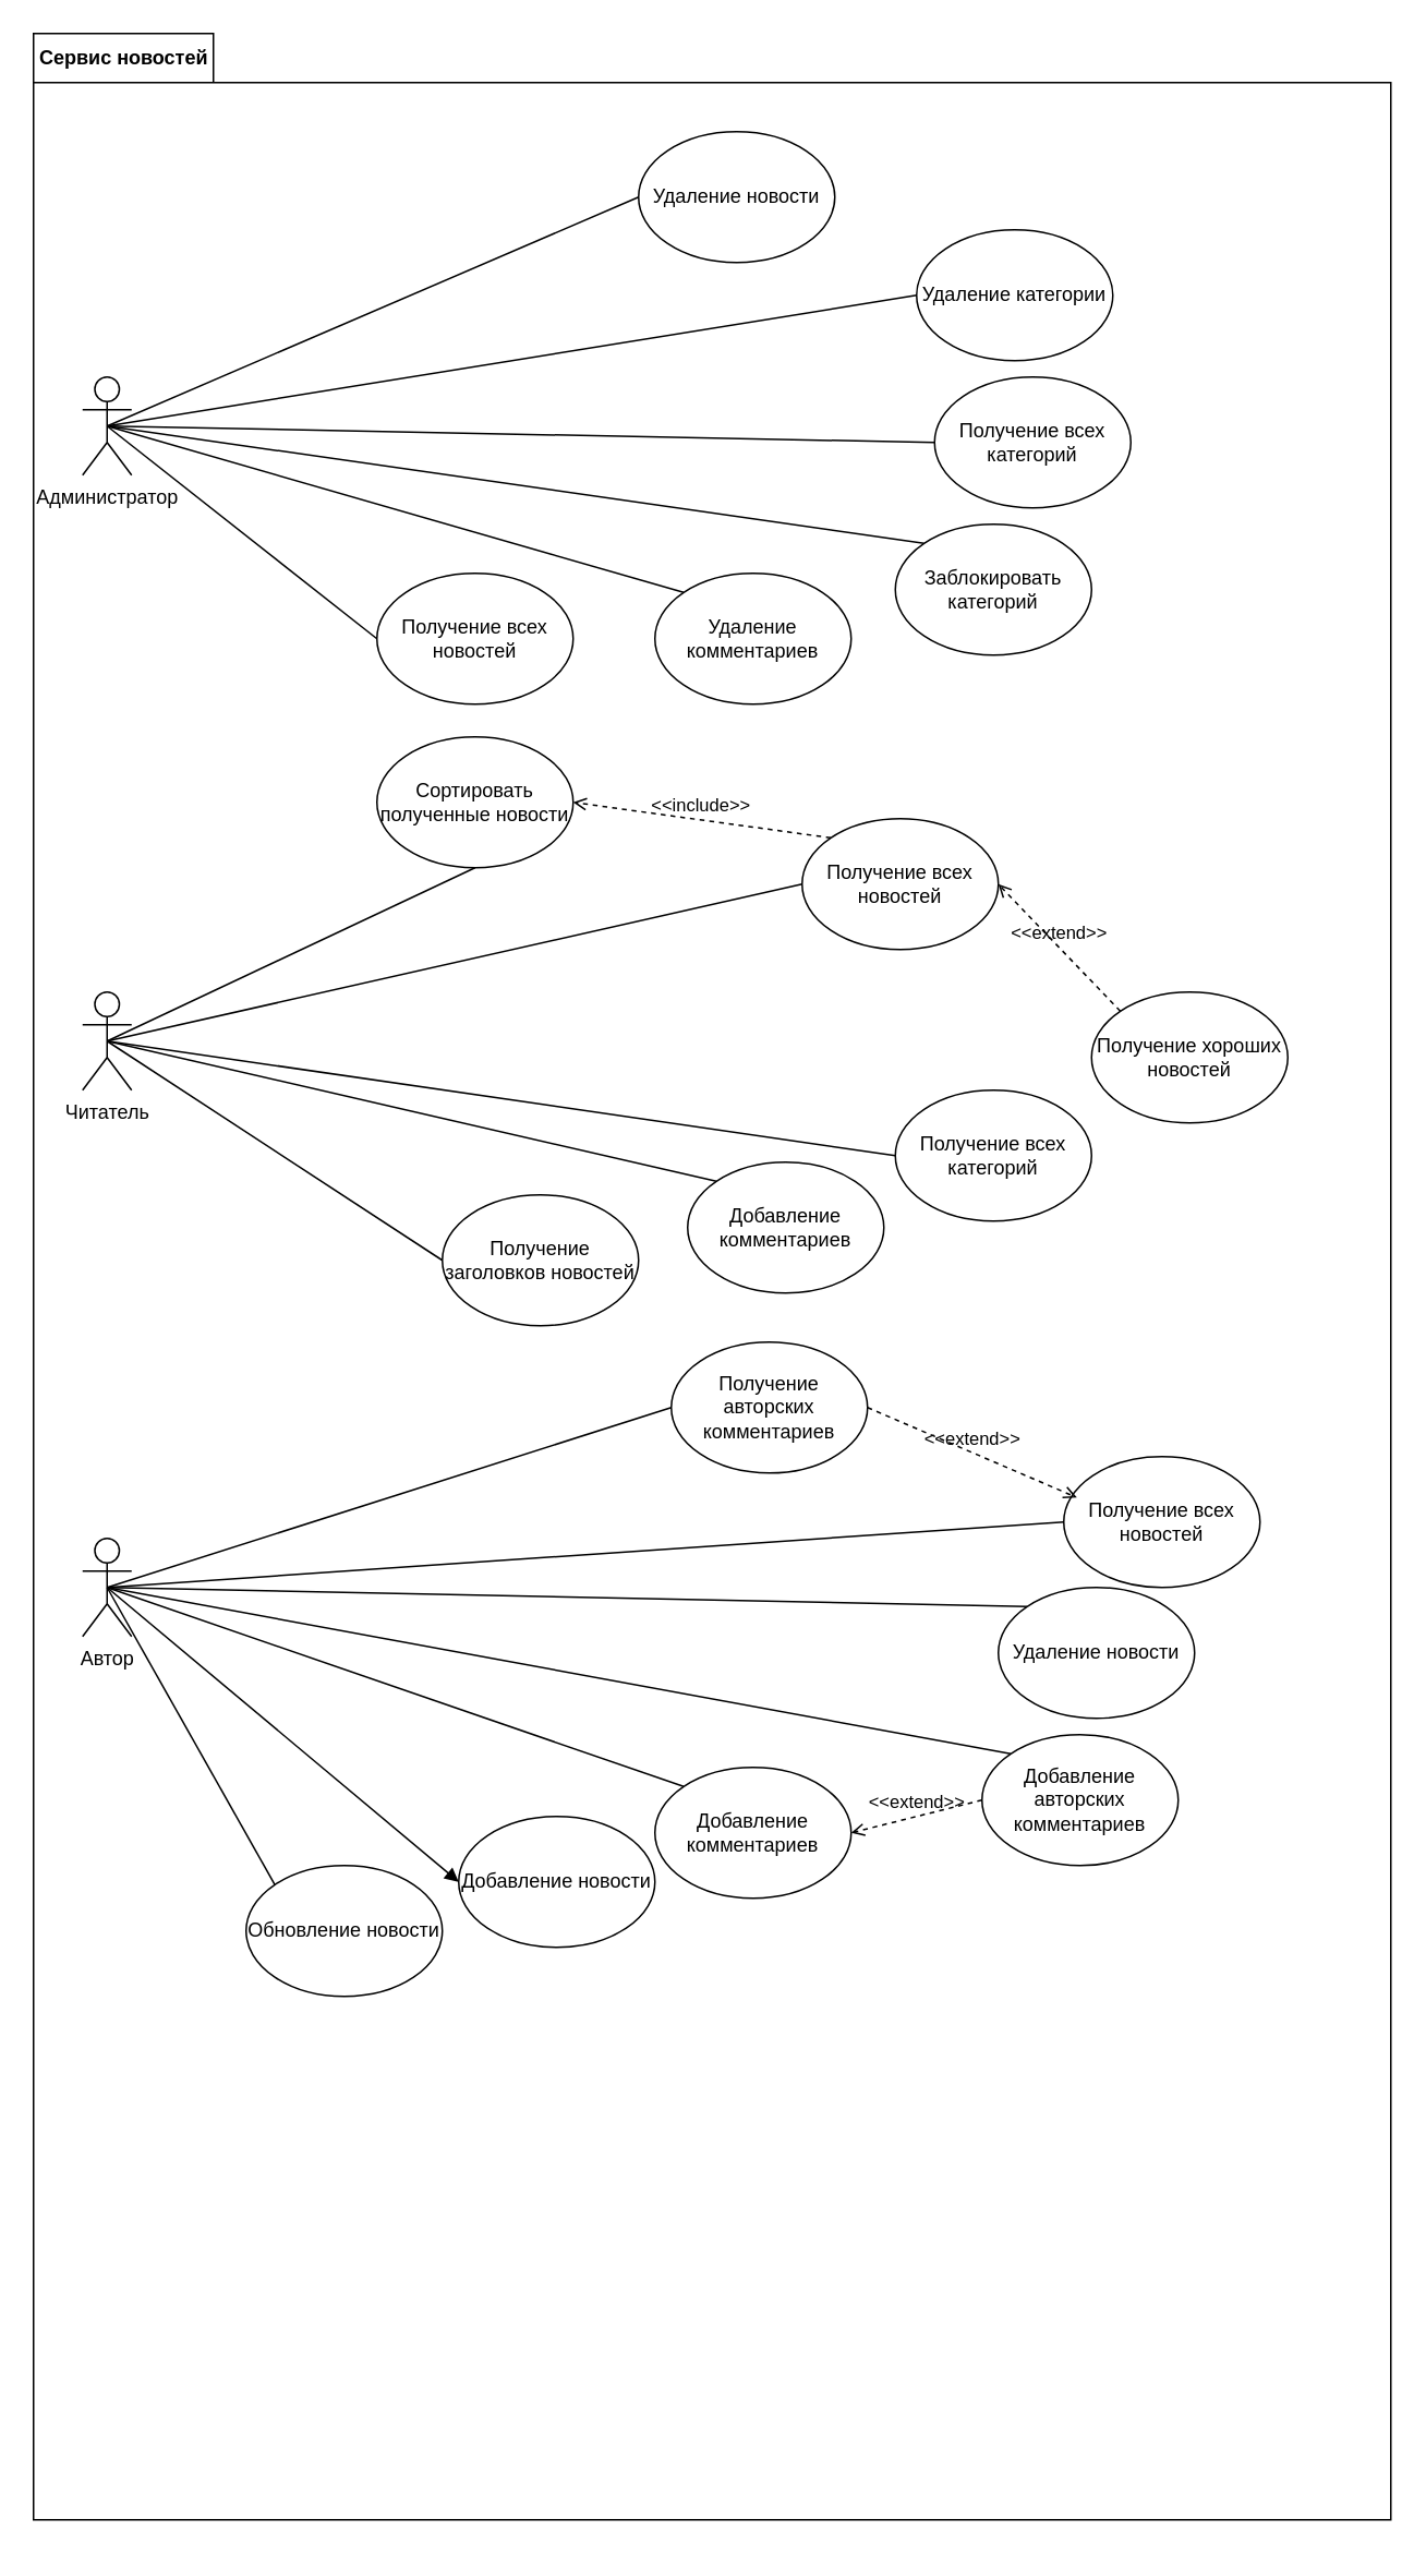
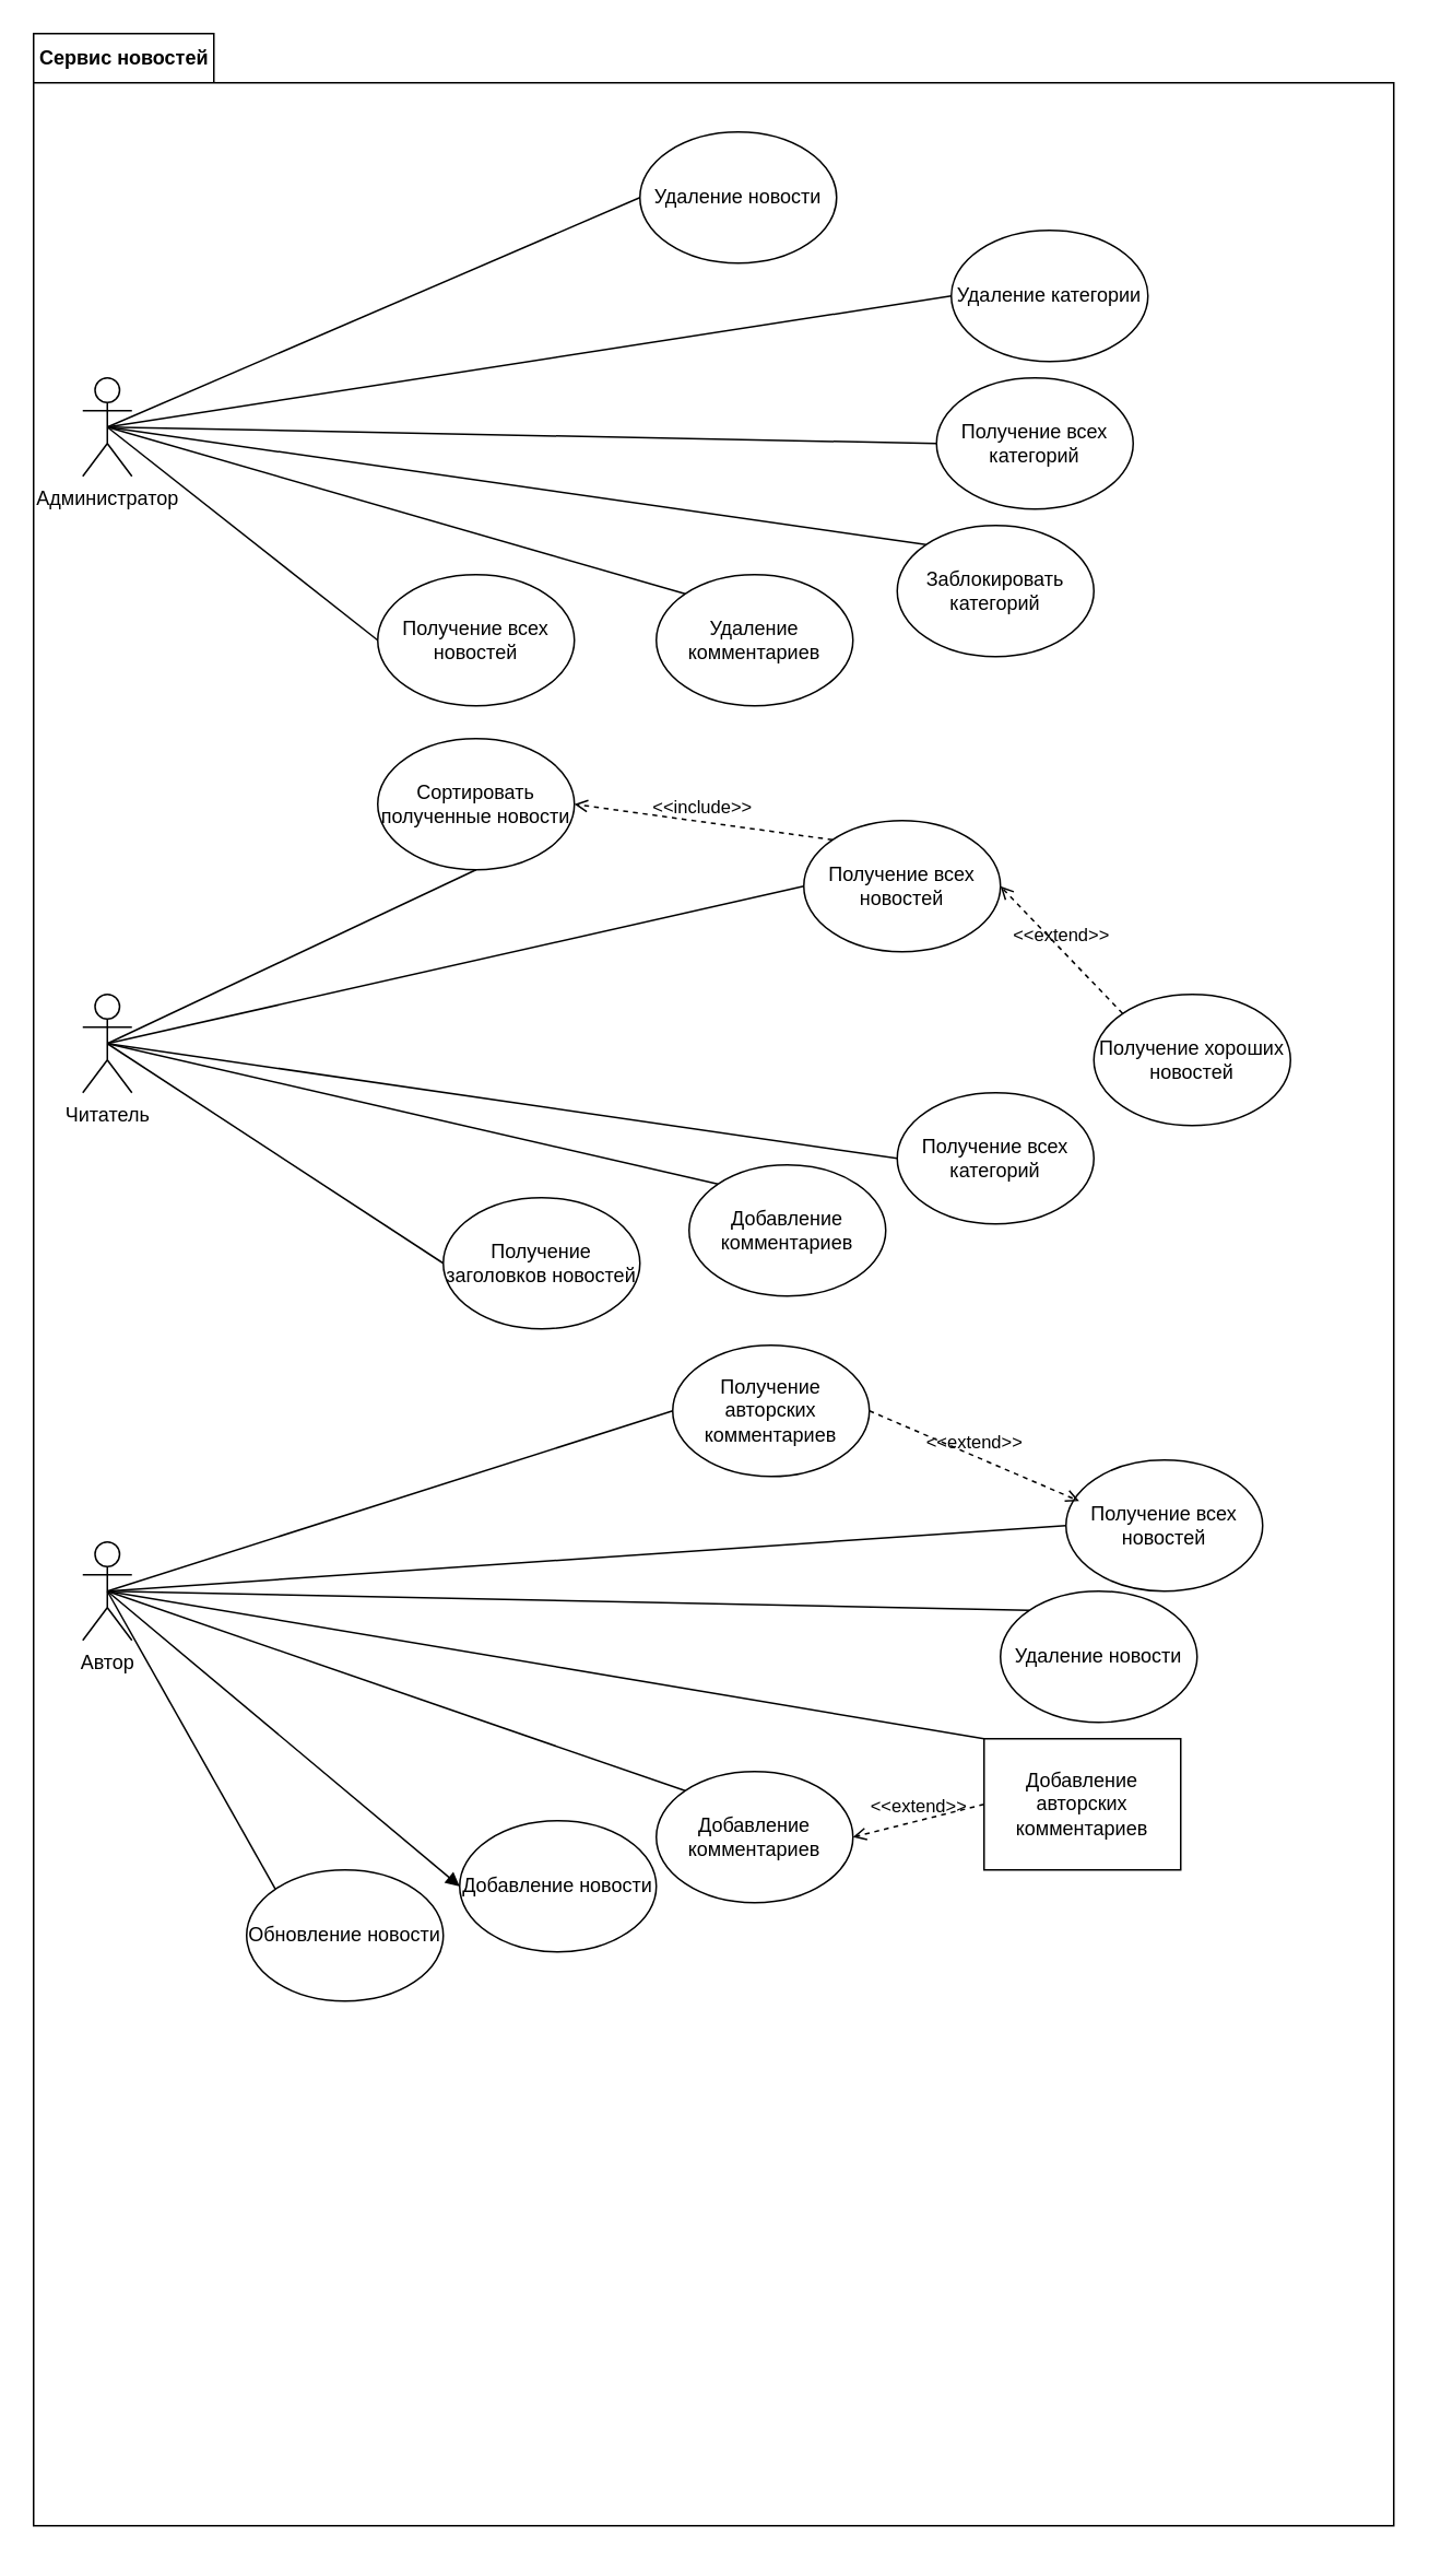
  <mxCell id="0" />
  <mxCell id="1" parent="0" />
  <mxCell id="2" value="Сервис новостей" style="shape=folder;fontStyle=1;tabWidth=110;tabHeight=30;tabPosition=left;html=1;boundedLbl=1;labelInHeader=1;container=1;collapsible=0;recursiveResize=0;" parent="1" vertex="1"><mxGeometry x="20" y="20" width="830" height="1520" as="geometry" /></mxCell>
  <mxCell id="3" value="Администратор" style="shape=umlActor;verticalLabelPosition=bottom;verticalAlign=top;html=1;outlineConnect=0;" parent="2" vertex="1"><mxGeometry x="30" y="210" width="30" height="60" as="geometry" /></mxCell>
  <mxCell id="4" value="Получение всех категорий" style="ellipse;whiteSpace=wrap;html=1;" parent="2" vertex="1"><mxGeometry x="551" y="210" width="120" height="80" as="geometry" /></mxCell>
  <mxCell id="5" value="" style="endArrow=none;html=1;exitX=0.5;exitY=0.5;exitDx=0;exitDy=0;exitPerimeter=0;entryX=0;entryY=0.5;entryDx=0;entryDy=0;" parent="2" source="3" target="4" edge="1"><mxGeometry width="50" height="50" relative="1" as="geometry"><mxPoint x="140" y="300" as="sourcePoint" /><mxPoint x="190" y="250" as="targetPoint" /></mxGeometry></mxCell>
- <mxCell id="6" value="Удаление категории" style="ellipse;whiteSpace=wrap;html=1;" parent="2" vertex="1"><mxGeometry x="540" y="120" width="120" height="80" as="geometry" /></mxCell>
+ <mxCell id="6" value="Удаление категории" style="ellipse;whiteSpace=wrap;html=1;" parent="2" vertex="1"><mxGeometry x="560" y="120" width="120" height="80" as="geometry" /></mxCell>
  <mxCell id="7" value="Читатель" style="shape=umlActor;verticalLabelPosition=bottom;verticalAlign=top;html=1;outlineConnect=0;" parent="2" vertex="1"><mxGeometry x="30" y="586" width="30" height="60" as="geometry" /></mxCell>
  <mxCell id="8" value="Получение всех новостей" style="ellipse;whiteSpace=wrap;html=1;" parent="2" vertex="1"><mxGeometry x="210" y="330" width="120" height="80" as="geometry" /></mxCell>
  <mxCell id="9" value="Удаление новости" style="ellipse;whiteSpace=wrap;html=1;" parent="2" vertex="1"><mxGeometry x="370" y="60" width="120" height="80" as="geometry" /></mxCell>
  <mxCell id="10" value="" style="endArrow=none;html=1;exitX=0.5;exitY=0.5;exitDx=0;exitDy=0;exitPerimeter=0;entryX=0;entryY=0.5;entryDx=0;entryDy=0;" parent="2" source="3" target="6" edge="1"><mxGeometry width="50" height="50" relative="1" as="geometry"><mxPoint x="290" y="430" as="sourcePoint" /><mxPoint x="340" y="380" as="targetPoint" /></mxGeometry></mxCell>
  <mxCell id="11" value="" style="endArrow=none;html=1;exitX=0.5;exitY=0.5;exitDx=0;exitDy=0;exitPerimeter=0;entryX=0;entryY=0.5;entryDx=0;entryDy=0;" parent="2" source="3" target="8" edge="1"><mxGeometry width="50" height="50" relative="1" as="geometry"><mxPoint x="290" y="430" as="sourcePoint" /><mxPoint y="190" as="targetPoint" /></mxGeometry></mxCell>
  <mxCell id="12" value="" style="endArrow=none;html=1;exitX=0.5;exitY=0.5;exitDx=0;exitDy=0;exitPerimeter=0;entryX=0;entryY=0.5;entryDx=0;entryDy=0;" parent="2" source="3" target="9" edge="1"><mxGeometry width="50" height="50" relative="1" as="geometry"><mxPoint x="290" y="430" as="sourcePoint" /><mxPoint x="262" y="122" as="targetPoint" /></mxGeometry></mxCell>
  <mxCell id="13" value="Получение хороших новостей" style="ellipse;whiteSpace=wrap;html=1;" parent="2" vertex="1"><mxGeometry x="647" y="586" width="120" height="80" as="geometry" /></mxCell>
  <mxCell id="14" value="&amp;lt;&amp;lt;extend&amp;gt;&amp;gt;" style="html=1;verticalAlign=bottom;labelBackgroundColor=none;endArrow=open;endFill=0;dashed=1;exitX=0;exitY=0;exitDx=0;exitDy=0;entryX=1;entryY=0.5;entryDx=0;entryDy=0;" parent="2" source="13" target="29" edge="1"><mxGeometry width="160" relative="1" as="geometry"><mxPoint x="161" y="640" as="sourcePoint" /><mxPoint x="321" y="640" as="targetPoint" /></mxGeometry></mxCell>
  <mxCell id="15" value="Получение заголовков новостей" style="ellipse;whiteSpace=wrap;html=1;" parent="2" vertex="1"><mxGeometry x="250" y="710" width="120" height="80" as="geometry" /></mxCell>
  <mxCell id="16" value="" style="endArrow=none;html=1;exitX=0.5;exitY=0.5;exitDx=0;exitDy=0;exitPerimeter=0;entryX=0;entryY=0.5;entryDx=0;entryDy=0;" parent="2" source="7" target="15" edge="1"><mxGeometry width="50" height="50" relative="1" as="geometry"><mxPoint x="360" y="490" as="sourcePoint" /><mxPoint x="410" y="440" as="targetPoint" /></mxGeometry></mxCell>
  <mxCell id="17" value="Автор" style="shape=umlActor;verticalLabelPosition=bottom;verticalAlign=top;html=1;outlineConnect=0;" parent="2" vertex="1"><mxGeometry x="30" y="920" width="30" height="60" as="geometry" /></mxCell>
  <mxCell id="18" value="Получение авторских комментариев" style="ellipse;whiteSpace=wrap;html=1;" parent="2" vertex="1"><mxGeometry x="390" y="800" width="120" height="80" as="geometry" /></mxCell>
  <mxCell id="19" value="Получение всех новостей" style="ellipse;whiteSpace=wrap;html=1;" parent="2" vertex="1"><mxGeometry x="630" y="870" width="120" height="80" as="geometry" /></mxCell>
  <mxCell id="20" value="Удаление новости" style="ellipse;whiteSpace=wrap;html=1;" parent="2" vertex="1"><mxGeometry x="590" y="950" width="120" height="80" as="geometry" /></mxCell>
  <mxCell id="21" value="Добавление новости" style="ellipse;whiteSpace=wrap;html=1;" parent="2" vertex="1"><mxGeometry x="260" y="1090" width="120" height="80" as="geometry" /></mxCell>
  <mxCell id="22" value="Обновление новости" style="ellipse;whiteSpace=wrap;html=1;" parent="2" vertex="1"><mxGeometry x="130" y="1120" width="120" height="80" as="geometry" /></mxCell>
  <mxCell id="23" value="" style="endArrow=none;html=1;exitX=0.5;exitY=0.5;exitDx=0;exitDy=0;exitPerimeter=0;entryX=0;entryY=0;entryDx=0;entryDy=0;" parent="2" source="17" target="22" edge="1"><mxGeometry width="50" height="50" relative="1" as="geometry"><mxPoint x="189" y="3895" as="sourcePoint" /><mxPoint x="239" y="3845" as="targetPoint" /></mxGeometry></mxCell>
  <mxCell id="24" value="" style="endArrow=block;html=1;exitX=0.5;exitY=0.5;exitDx=0;exitDy=0;exitPerimeter=0;entryX=0;entryY=0.5;entryDx=0;entryDy=0;" parent="2" source="17" target="21" edge="1"><mxGeometry width="50" height="50" relative="1" as="geometry"><mxPoint x="189" y="3895" as="sourcePoint" /><mxPoint x="239" y="3845" as="targetPoint" /></mxGeometry></mxCell>
  <mxCell id="25" value="" style="endArrow=none;html=1;exitX=0.5;exitY=0.5;exitDx=0;exitDy=0;exitPerimeter=0;entryX=0;entryY=0;entryDx=0;entryDy=0;" parent="2" source="17" target="20" edge="1"><mxGeometry width="50" height="50" relative="1" as="geometry"><mxPoint x="216" y="3915" as="sourcePoint" /><mxPoint x="266" y="3865" as="targetPoint" /></mxGeometry></mxCell>
  <mxCell id="26" value="" style="endArrow=none;html=1;entryX=0;entryY=0.5;entryDx=0;entryDy=0;exitX=0.5;exitY=0.5;exitDx=0;exitDy=0;exitPerimeter=0;" parent="2" source="17" edge="1" target="19"><mxGeometry width="50" height="50" relative="1" as="geometry"><mxPoint x="61" y="949" as="sourcePoint" /><mxPoint x="469" y="959" as="targetPoint" /></mxGeometry></mxCell>
  <mxCell id="27" value="" style="endArrow=none;html=1;exitX=0.5;exitY=0.5;exitDx=0;exitDy=0;exitPerimeter=0;entryX=0;entryY=0.5;entryDx=0;entryDy=0;" parent="2" source="17" edge="1" target="18"><mxGeometry width="50" height="50" relative="1" as="geometry"><mxPoint x="61" y="949" as="sourcePoint" /><mxPoint x="213" y="879" as="targetPoint" /></mxGeometry></mxCell>
  <mxCell id="28" value="&amp;lt;&amp;lt;extend&amp;gt;&amp;gt;" style="html=1;verticalAlign=bottom;labelBackgroundColor=none;endArrow=open;endFill=0;dashed=1;exitX=1;exitY=0.5;exitDx=0;exitDy=0;entryX=0.067;entryY=0.313;entryDx=0;entryDy=0;entryPerimeter=0;" parent="2" edge="1" target="19" source="18"><mxGeometry width="160" relative="1" as="geometry"><mxPoint x="333" y="879" as="sourcePoint" /><mxPoint x="477.829" y="938.114" as="targetPoint" /></mxGeometry></mxCell>
  <mxCell id="29" value="Получение всех новостей" style="ellipse;whiteSpace=wrap;html=1;" parent="2" vertex="1"><mxGeometry x="470" y="480" width="120" height="80" as="geometry" /></mxCell>
  <mxCell id="30" value="" style="endArrow=none;html=1;exitX=0.5;exitY=0.5;exitDx=0;exitDy=0;exitPerimeter=0;entryX=0;entryY=0.5;entryDx=0;entryDy=0;" parent="2" source="7" target="29" edge="1"><mxGeometry width="50" height="50" relative="1" as="geometry"><mxPoint x="130" y="596" as="sourcePoint" /><mxPoint x="460" y="496" as="targetPoint" /></mxGeometry></mxCell>
  <mxCell id="31" value="Получение всех категорий" style="ellipse;whiteSpace=wrap;html=1;" parent="2" vertex="1"><mxGeometry x="527" y="646" width="120" height="80" as="geometry" /></mxCell>
  <mxCell id="32" value="" style="endArrow=none;html=1;exitX=0.5;exitY=0.5;exitDx=0;exitDy=0;exitPerimeter=0;entryX=0;entryY=0.5;entryDx=0;entryDy=0;" parent="2" source="7" target="31" edge="1"><mxGeometry width="50" height="50" relative="1" as="geometry"><mxPoint x="330" y="570" as="sourcePoint" /><mxPoint x="380" y="520" as="targetPoint" /></mxGeometry></mxCell>
  <mxCell id="33" value="Удаление комментариев" style="ellipse;whiteSpace=wrap;html=1;" vertex="1" parent="2"><mxGeometry x="380" y="330" width="120" height="80" as="geometry" /></mxCell>
  <mxCell id="34" value="" style="endArrow=none;html=1;exitX=0.5;exitY=0.5;exitDx=0;exitDy=0;exitPerimeter=0;entryX=0;entryY=0;entryDx=0;entryDy=0;" edge="1" parent="2" source="3" target="33"><mxGeometry width="50" height="50" relative="1" as="geometry"><mxPoint x="331" y="400" as="sourcePoint" /><mxPoint x="381" y="350" as="targetPoint" /></mxGeometry></mxCell>
  <mxCell id="35" value="Добавление комментариев" style="ellipse;whiteSpace=wrap;html=1;" vertex="1" parent="2"><mxGeometry x="400" y="690" width="120" height="80" as="geometry" /></mxCell>
  <mxCell id="36" value="" style="endArrow=none;html=1;exitX=0.5;exitY=0.5;exitDx=0;exitDy=0;exitPerimeter=0;entryX=0;entryY=0;entryDx=0;entryDy=0;" edge="1" parent="2" source="7" target="35"><mxGeometry width="50" height="50" relative="1" as="geometry"><mxPoint x="341" y="680" as="sourcePoint" /><mxPoint x="391" y="630" as="targetPoint" /></mxGeometry></mxCell>
  <mxCell id="37" value="Добавление комментариев" style="ellipse;whiteSpace=wrap;html=1;" vertex="1" parent="2"><mxGeometry x="380" y="1060" width="120" height="80" as="geometry" /></mxCell>
  <mxCell id="38" value="" style="endArrow=none;html=1;exitX=0.5;exitY=0.5;exitDx=0;exitDy=0;exitPerimeter=0;entryX=0;entryY=0;entryDx=0;entryDy=0;" edge="1" parent="2" source="17" target="37"><mxGeometry width="50" height="50" relative="1" as="geometry"><mxPoint x="341" y="1075" as="sourcePoint" /><mxPoint x="391" y="1025" as="targetPoint" /></mxGeometry></mxCell>
- <mxCell id="39" value="Добавление авторских комментариев" style="ellipse;whiteSpace=wrap;html=1;" vertex="1" parent="2"><mxGeometry x="580" y="1040" width="120" height="80" as="geometry" /></mxCell>
+ <mxCell id="39" value="Добавление авторских комментариев" style="whiteSpace=wrap;html=1;rounded=0;" vertex="1" parent="2"><mxGeometry x="580" y="1040" width="120" height="80" as="geometry" /></mxCell>
  <mxCell id="40" value="&amp;lt;&amp;lt;extend&amp;gt;&amp;gt;" style="html=1;verticalAlign=bottom;labelBackgroundColor=none;endArrow=open;endFill=0;dashed=1;exitX=0;exitY=0.5;exitDx=0;exitDy=0;entryX=1;entryY=0.5;entryDx=0;entryDy=0;" edge="1" parent="2" source="39" target="37"><mxGeometry width="160" relative="1" as="geometry"><mxPoint x="281" y="1045" as="sourcePoint" /><mxPoint x="441" y="1045" as="targetPoint" /></mxGeometry></mxCell>
  <mxCell id="41" value="Заблокировать категорий" style="ellipse;whiteSpace=wrap;html=1;" vertex="1" parent="2"><mxGeometry x="527" y="300" width="120" height="80" as="geometry" /></mxCell>
  <mxCell id="42" value="" style="endArrow=none;html=1;exitX=0.5;exitY=0.5;exitDx=0;exitDy=0;exitPerimeter=0;entryX=0;entryY=0;entryDx=0;entryDy=0;" edge="1" parent="2" source="3" target="41"><mxGeometry width="50" height="50" relative="1" as="geometry"><mxPoint x="331" y="480" as="sourcePoint" /><mxPoint x="381" y="430" as="targetPoint" /></mxGeometry></mxCell>
  <mxCell id="43" value="Сортировать полученные новости" style="ellipse;whiteSpace=wrap;html=1;" vertex="1" parent="2"><mxGeometry x="210" y="430" width="120" height="80" as="geometry" /></mxCell>
  <mxCell id="44" value="" style="endArrow=none;html=1;exitX=0.5;exitY=0.5;exitDx=0;exitDy=0;exitPerimeter=0;entryX=0;entryY=0;entryDx=0;entryDy=0;" edge="1" parent="2" source="17" target="39"><mxGeometry width="50" height="50" relative="1" as="geometry"><mxPoint x="330" y="990" as="sourcePoint" /><mxPoint x="380" y="940" as="targetPoint" /><Array as="points" /></mxGeometry></mxCell>
  <mxCell id="45" value="&amp;lt;&amp;lt;include&amp;gt;&amp;gt;" style="html=1;verticalAlign=bottom;labelBackgroundColor=none;endArrow=open;endFill=0;dashed=1;exitX=0;exitY=0;exitDx=0;exitDy=0;entryX=1;entryY=0.5;entryDx=0;entryDy=0;" edge="1" parent="2" source="29" target="43"><mxGeometry width="160" relative="1" as="geometry"><mxPoint x="291" y="445" as="sourcePoint" /><mxPoint x="451" y="445" as="targetPoint" /></mxGeometry></mxCell>
  <mxCell id="46" value="" style="endArrow=none;html=1;exitX=0.5;exitY=0.5;exitDx=0;exitDy=0;exitPerimeter=0;entryX=0.5;entryY=1;entryDx=0;entryDy=0;" edge="1" parent="2" source="7" target="43"><mxGeometry width="50" height="50" relative="1" as="geometry"><mxPoint x="330" y="560" as="sourcePoint" /><mxPoint x="380" y="510" as="targetPoint" /></mxGeometry></mxCell>
